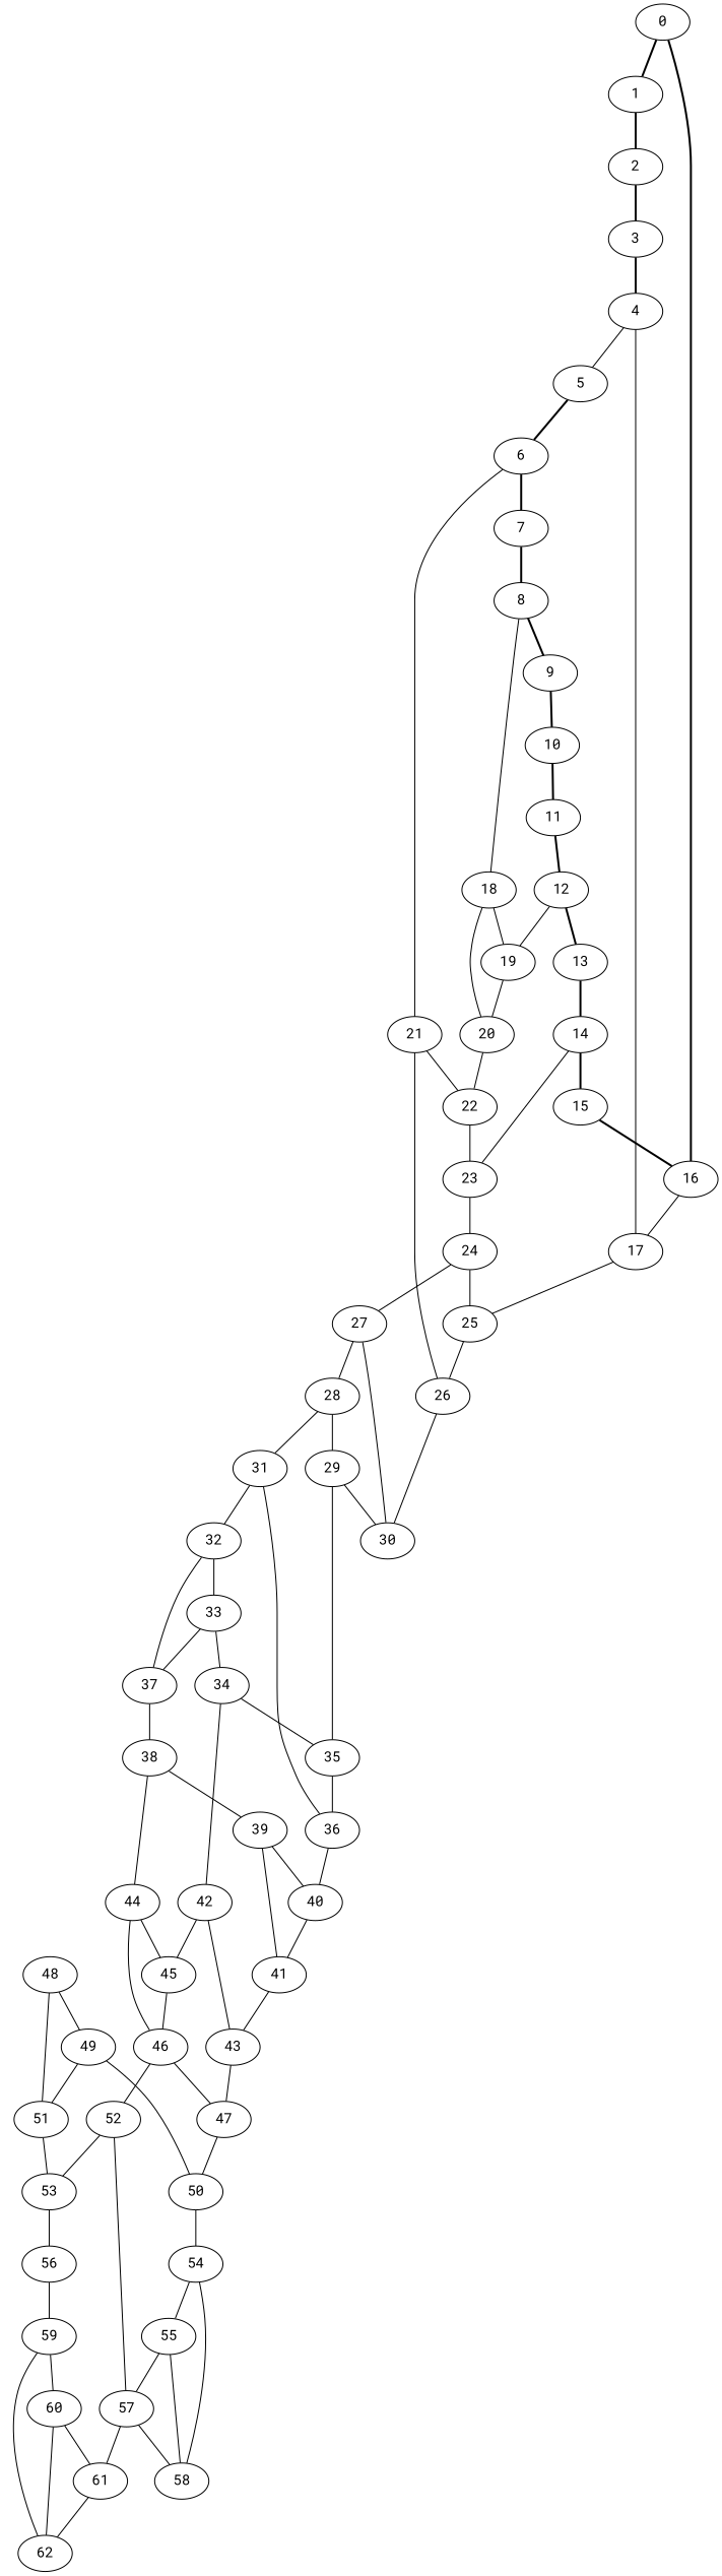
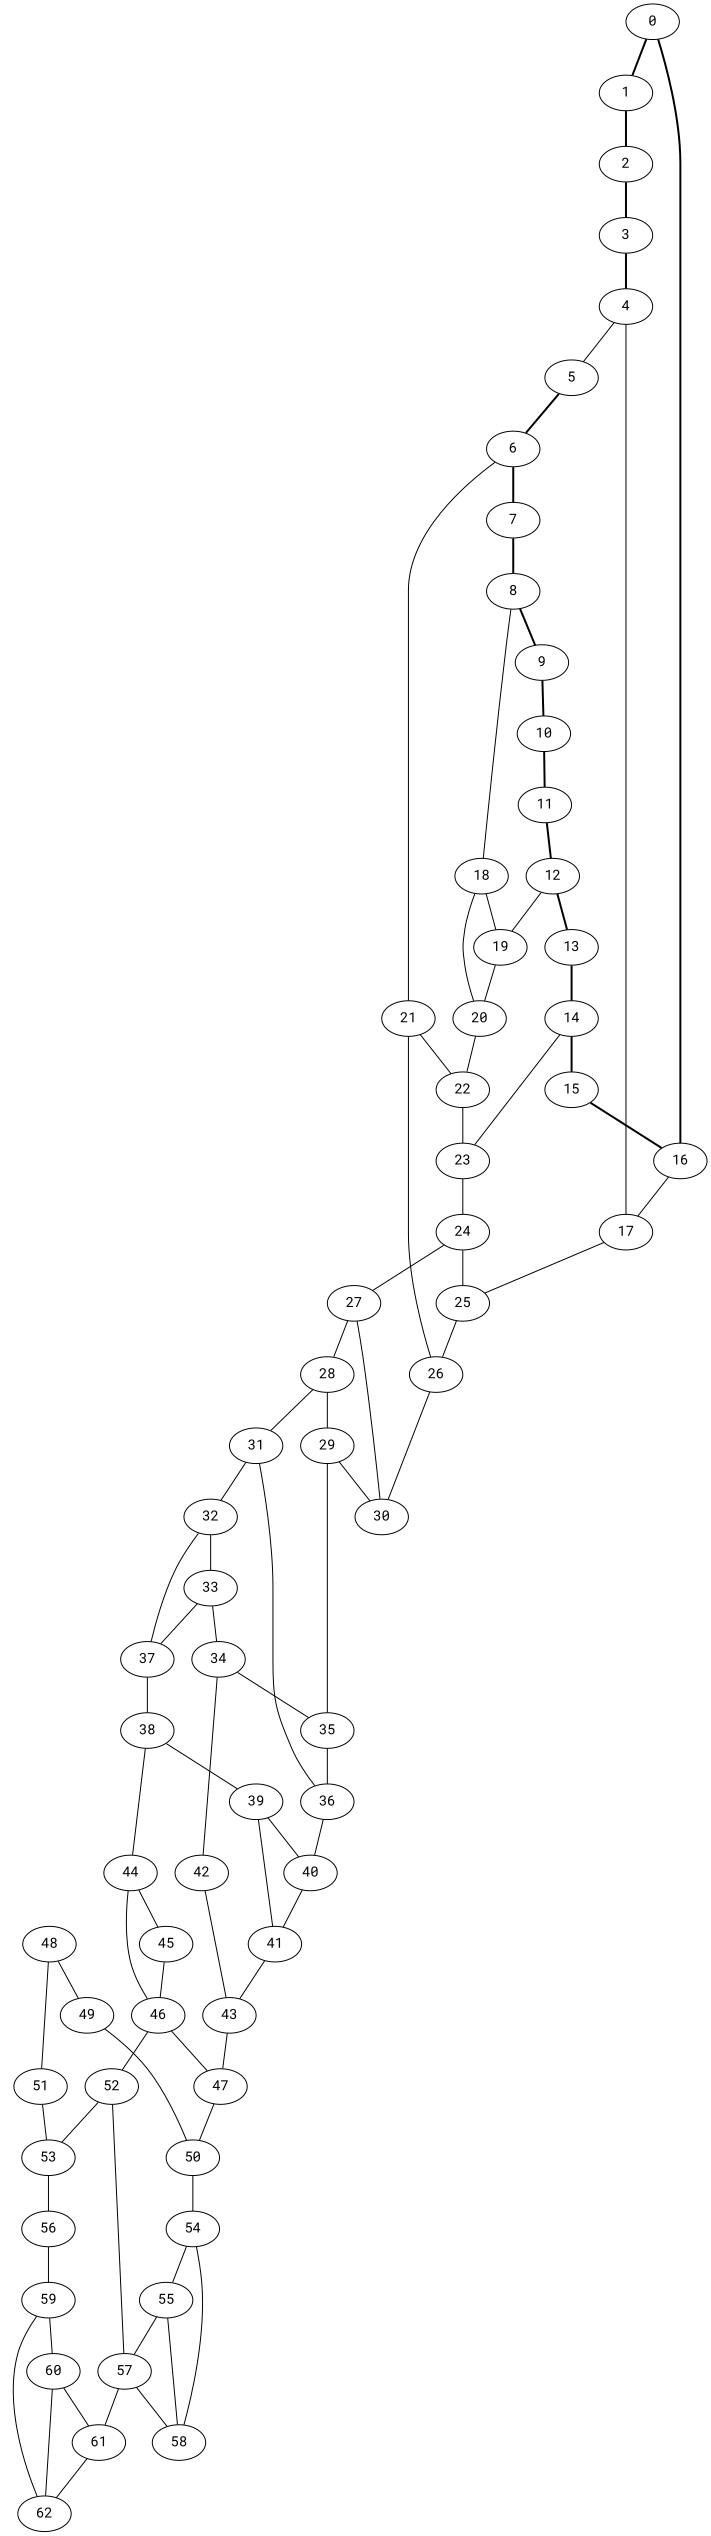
  graph {
    fontname="Roboto Mono"
    node [fontname="Roboto Mono"]
    edge [fontname="Roboto Mono"]
    0
    1
    16
    2
    17
    3
    25
    4
    5
    6
    7
    21
    26
    8
    22
    9
    18
    23
    30
    10
    19
    20
    11
    12
    13
    14
    15
    24
    27
    28
    29
    31
    35
    32
    36
    33
    37
    40
    34
    38
    41
    42
    39
    44
    43
    45
    47
    46
    52
    50
    48
    49
    51
    54
    53
    57
    56
    58
    61
    55
    59
    62
    60
    0 -- 1 [style=bold]
    0 -- 16 [style=bold]
    1 -- 2 [style=bold]
    16 -- 17
    2 -- 3 [style=bold]
    17 -- 25
    3 -- 4 [style=bold]
    25 -- 26
    4 -- 17
    4 -- 5 [style=solid]
    5 -- 6 [style=bold]
    6 -- 7 [style=bold]
    6 -- 21
    7 -- 8 [style=bold]
    21 -- 26
    21 -- 22
    26 -- 30
    8 -- 9 [style=bold]
    8 -- 18
    22 -- 23
    9 -- 10 [style=bold]
    18 -- 19
    18 -- 20
    23 -- 24
    10 -- 11 [style=bold]
    19 -- 20
    20 -- 22
    11 -- 12 [style=bold]
    12 -- 19
    12 -- 13 [style=bold]
    13 -- 14 [style=bold]
    14 -- 23
    14 -- 15 [style=bold]
    15 -- 16 [style=bold]
    24 -- 25
    24 -- 27
    27 -- 30
    27 -- 28
    28 -- 29
    28 -- 31
    29 -- 30
    29 -- 35
    31 -- 32
    31 -- 36
    35 -- 36
    32 -- 33
    32 -- 37
    36 -- 40
    33 -- 37
    33 -- 34
    37 -- 38
    40 -- 41
    34 -- 35
    34 -- 42
    38 -- 39
    38 -- 44
    41 -- 43
    42 -- 43
-   42 -- 45
    39 -- 40
    39 -- 41
    44 -- 45
    44 -- 46
    43 -- 47
    45 -- 46
    47 -- 50
    46 -- 47
    46 -- 52
    52 -- 53
    52 -- 57
    50 -- 54
    48 -- 49
    48 -- 51
    49 -- 50
-   49 -- 51
    51 -- 53
    54 -- 58
    54 -- 55
    53 -- 56
    57 -- 58
    57 -- 61
    56 -- 59
    61 -- 62
    55 -- 57
    55 -- 58
    59 -- 62
    59 -- 60
    60 -- 61
    60 -- 62
  }
